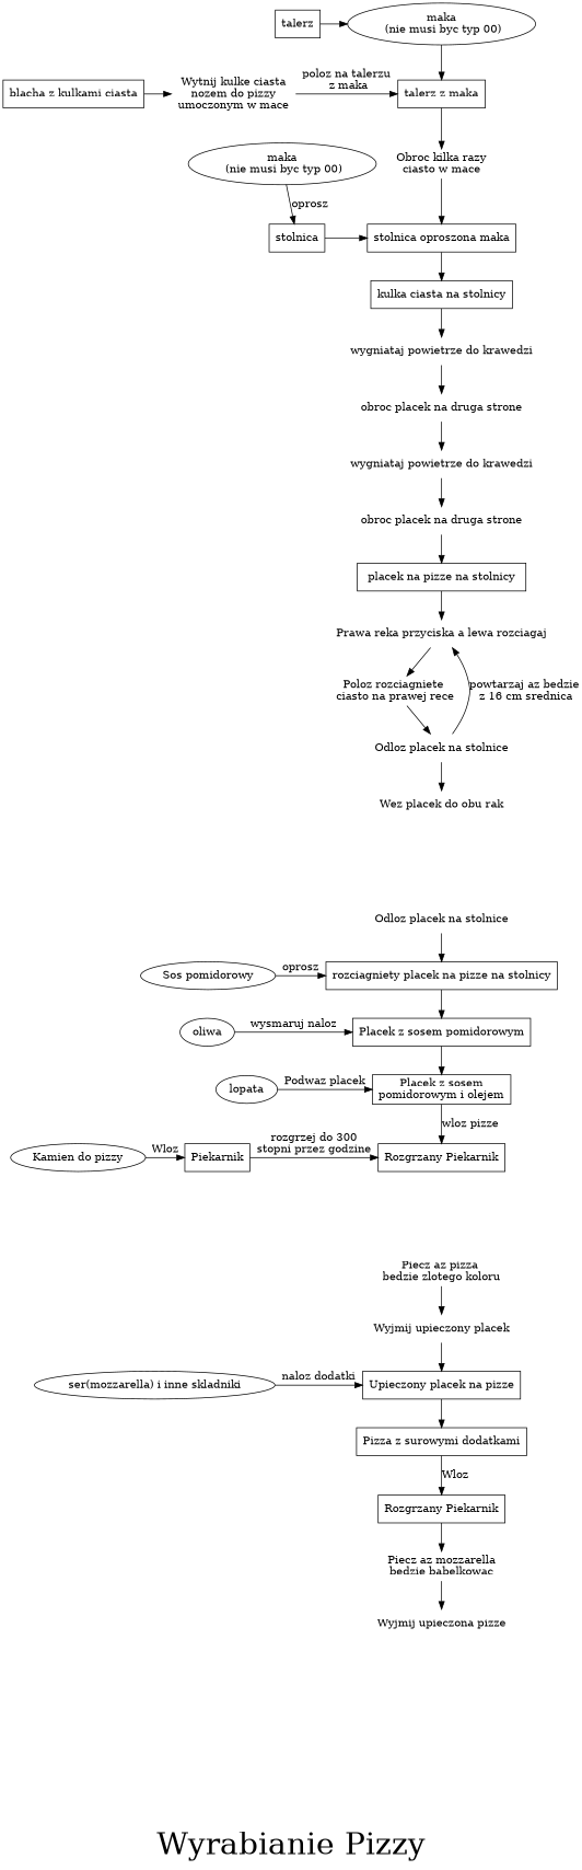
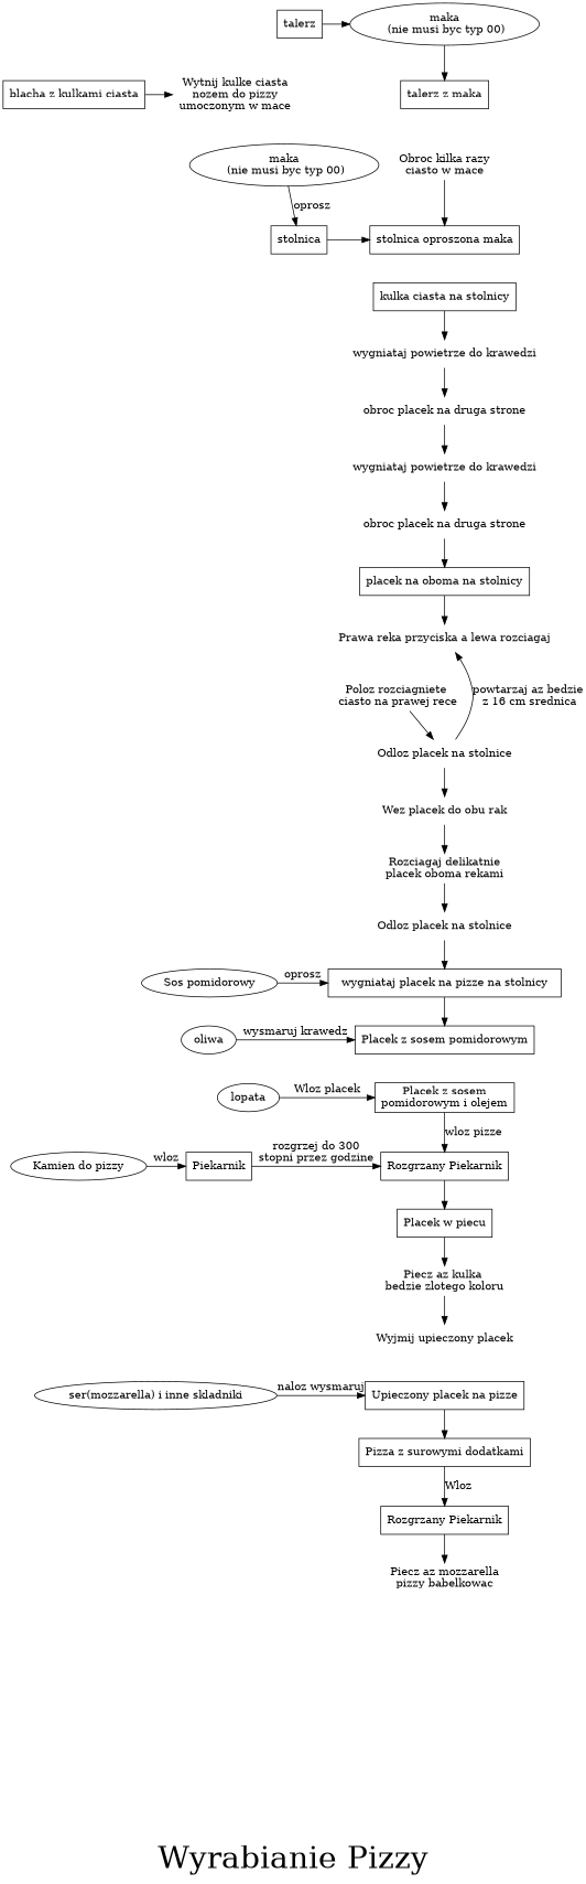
  digraph {
    fontsize=40
    label="\n\nWyrabianie Pizzy"
    node [shape=rectangle]
    n1 [label=talerz]
    n2 [label="maka\n (nie musi byc typ 00)" shape=""]
    n3 [label="Wytnij kulke ciasta\nnozem do pizzy\numoczonym w mace" shape=none]
    n4 [label="blacha z kulkami ciasta"]
    n5 [label="talerz z maka"]
    n6 [label=stolnica]
    n7 [label="stolnica oproszona maka"]
    n8 [label="Kamien do pizzy" shape=""]
    n9 [label=Piekarnik]
    n10 [label="Rozgrzany Piekarnik"]
    n11 [label="Sos pomidorowy" shape=""]
-   n12 [label="rozciagniety placek na pizze na stolnicy"]
+   n12 [label="wygniataj placek na pizze na stolnicy"]
    n13 [label=oliwa shape=""]
    n14 [label="Placek z sosem pomidorowym"]
    lopata [shape=""]
    n16 [label="Placek z sosem\npomidorowym i olejem"]
    n17 [label="ser(mozzarella) i inne skladniki" shape=""]
    n18 [label="Upieczony placek na pizze"]
    n19 [label="Obroc kilka razy\nciasto w mace" shape=none]
    n20 [label="kulka ciasta na stolnicy"]
+   n21 [label="Placek w piecu"]
    n22 [label="Pizza z surowymi dodatkami"]
    n23 [label="wygniataj powietrze do krawedzi" shape=none]
-   n24 [label="Piecz az pizza \nbedzie zlotego koloru" shape=none]
+   n24 [label="Piecz az kulka \nbedzie zlotego koloru" shape=none]
    n25 [label="Rozgrzany Piekarnik"]
    n26 [label="maka\n (nie musi byc typ 00)" shape=""]
-   n27 [label="Piecz az mozzarella\nbedzie babelkowac" shape=none]
-   n28 [label="Wyjmij upieczona pizze" shape=none]
+   n27 [label="Piecz az mozzarella\npizzy babelkowac" shape=none]
    n29 [label="obroc placek na druga strone" shape=none]
-   n30 [label="placek na pizze na stolnicy"]
+   n30 [label="placek na oboma na stolnicy"]
    n31 [label="Prawa reka przyciska a lewa rozciagaj\n" shape=none]
    n32 [label="Poloz rozciagniete \nciasto na prawej rece\n" shape=none]
    n33 [label="Wyjmij upieczony placek" shape=none]
    n34 [label="wygniataj powietrze do krawedzi" shape=none]
    n35 [label="obroc placek na druga strone" shape=none]
    n36 [label="Odloz placek na stolnice" shape=none]
    n37 [label="Wez placek do obu rak" shape=none]
+   n38 [label="Rozciagaj delikatnie\nplacek oboma rekami" shape=none]
    n39 [label="Odloz placek na stolnice" shape=none]
    subgraph sub_1 {
      rank=same
      n1
      n2
    }
    subgraph sub_2 {
      rank=same
      n3
      n4
      n5
    }
    subgraph sub_3 {
      rank=same
      n6
      n7
    }
    subgraph sub_4 {
      rank=same
      n8
      n9
      n10
    }
    subgraph sub_5 {
      rank=same
      n11
      n12
    }
    subgraph sub_6 {
      rank=same
      n13
      n14
    }
    subgraph sub_7 {
      rank=same
      lopata
      n16
    }
    subgraph sub_8 {
      rank=same
      n17
      n18
    }
    n1 -> n2
    n2 -> n5
-   n3 -> n5 [label="poloz na talerzu\n z maka"]
    n4 -> n3
-   n5 -> n19 [weight=100]
    n6 -> n7
-   n7 -> n20
-   n8 -> n9 [label=Wloz]
+   n8 -> n9 [label=wloz]
    n9 -> n10 [label="rozgrzej do 300\nstopni przez godzine"]
+   n10 -> n21
    n11 -> n12 [label=oprosz]
    n12 -> n14
-   n13 -> n14 [label="wysmaruj naloz"]
-   n14 -> n16
-   lopata -> n16 [label="Podwaz placek"]
+   n13 -> n14 [label="wysmaruj krawedz"]
+   lopata -> n16 [label="Wloz placek"]
    n16 -> n10 [label="wloz pizze"]
-   n17 -> n18 [label="naloz dodatki"]
+   n17 -> n18 [label="naloz wysmaruj"]
    n18 -> n22
    n19 -> n7 [weight=100]
    n20 -> n23
+   n21 -> n24
    n22 -> n25 [label=Wloz]
    n23 -> n29
    n24 -> n33
    n25 -> n27
    n26 -> n6 [label=oprosz]
-   n27 -> n28
    n29 -> n34
    n30 -> n31
-   n31 -> n32
    n32 -> n36
-   n33 -> n18
    n34 -> n35
    n35 -> n30
    n36 -> n31 [label="powtarzaj az bedzie\n z 16 cm srednica"]
    n36 -> n37
+   n37 -> n38
+   n38 -> n39
    n39 -> n12
  }
